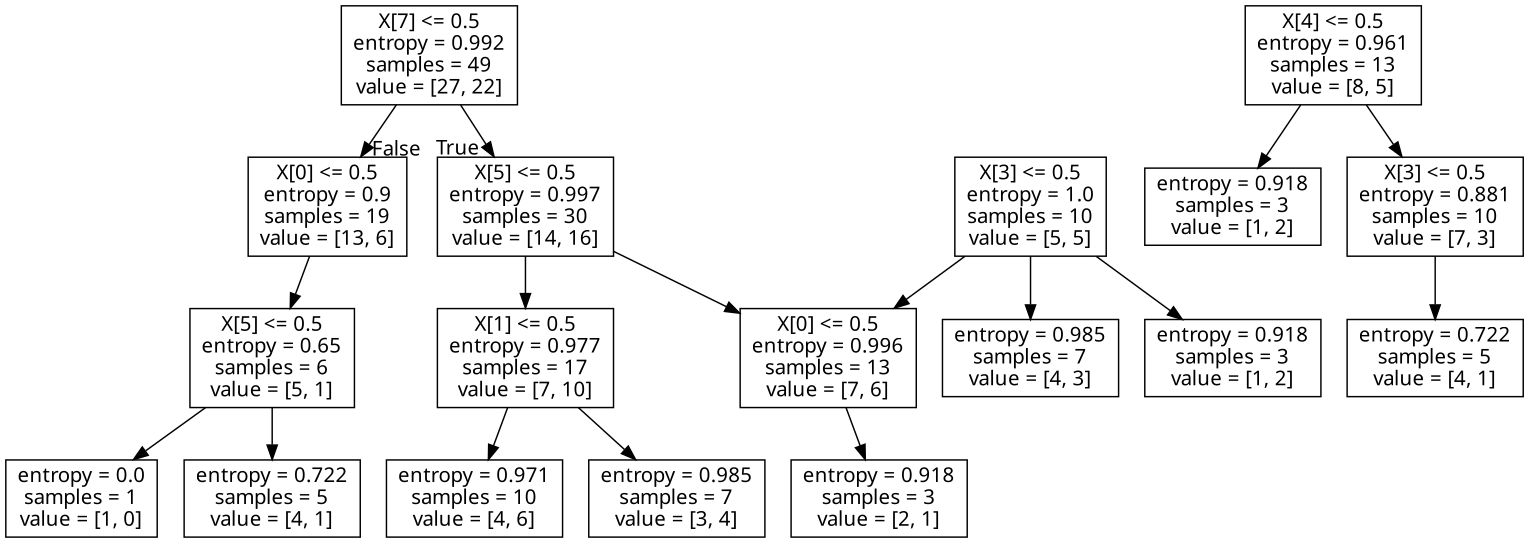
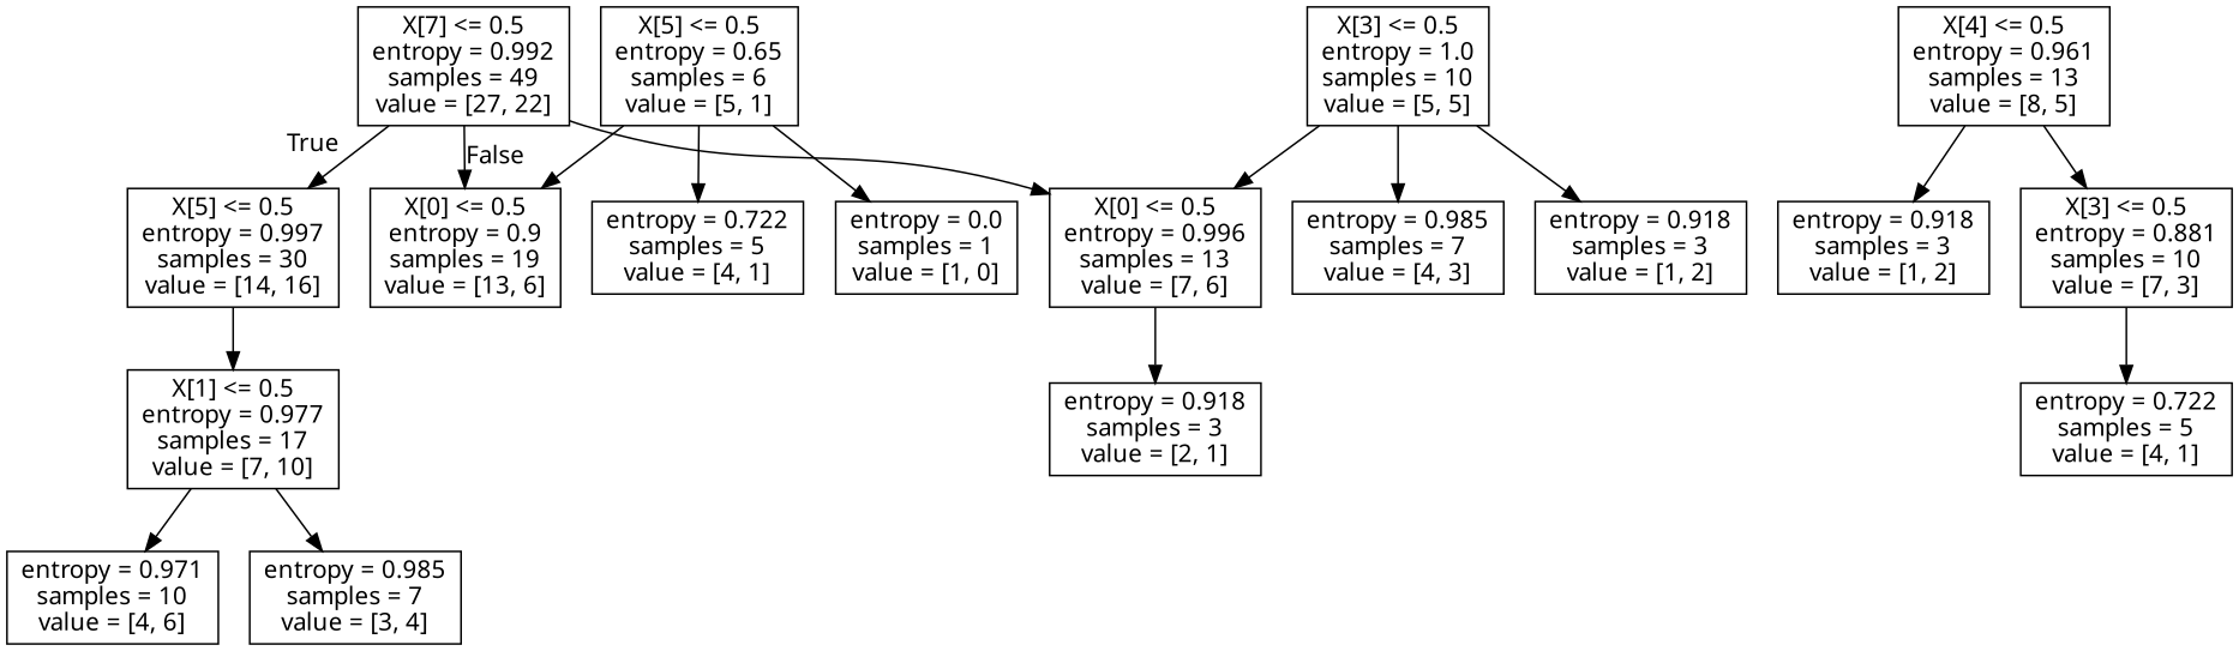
  digraph {
    fontname="Noto Sans"
    node [fontname="Noto Sans" shape=box]
    edge [fontname="Noto Sans"]
    n1 [label="X[7] <= 0.5\nentropy = 0.992\nsamples = 49\nvalue = [27, 22]"]
    n2 [label="X[5] <= 0.5\nentropy = 0.997\nsamples = 30\nvalue = [14, 16]"]
    n3 [label="X[0] <= 0.5\nentropy = 0.9\nsamples = 19\nvalue = [13, 6]"]
    n4 [label="X[0] <= 0.5\nentropy = 0.996\nsamples = 13\nvalue = [7, 6]"]
    n5 [label="X[1] <= 0.5\nentropy = 0.977\nsamples = 17\nvalue = [7, 10]"]
    n6 [label="X[5] <= 0.5\nentropy = 0.65\nsamples = 6\nvalue = [5, 1]"]
    n7 [label="entropy = 0.918\nsamples = 3\nvalue = [2, 1]"]
    n8 [label="entropy = 0.971\nsamples = 10\nvalue = [4, 6]"]
    n9 [label="entropy = 0.985\nsamples = 7\nvalue = [3, 4]"]
    n10 [label="X[3] <= 0.5\nentropy = 1.0\nsamples = 10\nvalue = [5, 5]"]
    n11 [label="entropy = 0.918\nsamples = 3\nvalue = [1, 2]"]
    n12 [label="entropy = 0.985\nsamples = 7\nvalue = [4, 3]"]
    n13 [label="entropy = 0.0\nsamples = 1\nvalue = [1, 0]"]
    n14 [label="entropy = 0.722\nsamples = 5\nvalue = [4, 1]"]
    n15 [label="X[4] <= 0.5\nentropy = 0.961\nsamples = 13\nvalue = [8, 5]"]
    n16 [label="entropy = 0.918\nsamples = 3\nvalue = [1, 2]"]
    n17 [label="X[3] <= 0.5\nentropy = 0.881\nsamples = 10\nvalue = [7, 3]"]
    n18 [label="entropy = 0.722\nsamples = 5\nvalue = [4, 1]"]
    n1 -> n2 [headlabel=True labelangle=45 labeldistance=2.5]
    n1 -> n3 [headlabel=False labelangle=-45 labeldistance=2.5]
-   n2 -> n4
+   n1 -> n4
    n2 -> n5
-   n3 -> n6
+   n6 -> n3
    n4 -> n7
    n5 -> n8
    n5 -> n9
    n6 -> n13
    n6 -> n14
    n10 -> n4
    n10 -> n11
    n10 -> n12
    n15 -> n16
    n15 -> n17
    n17 -> n18
  }
